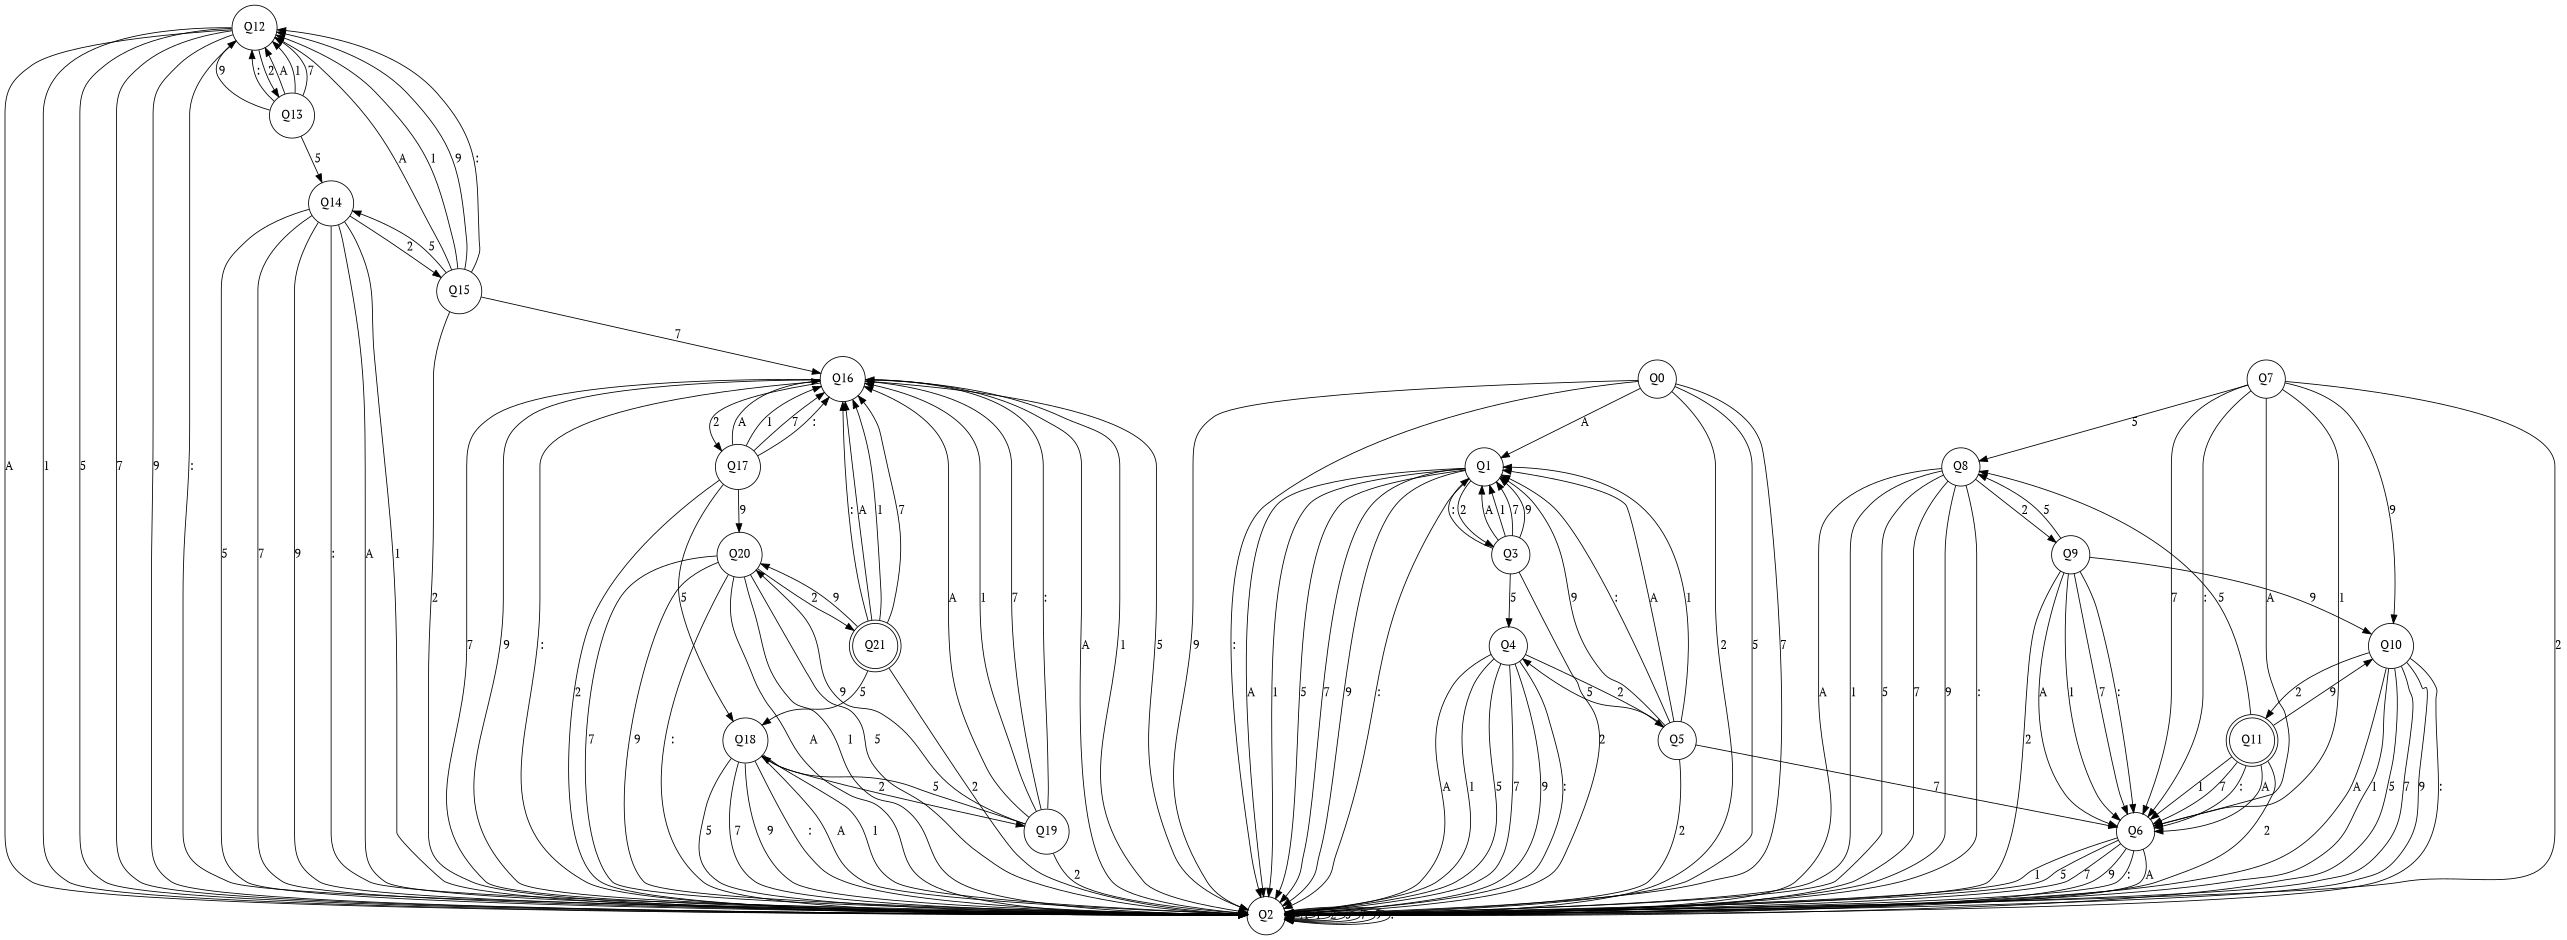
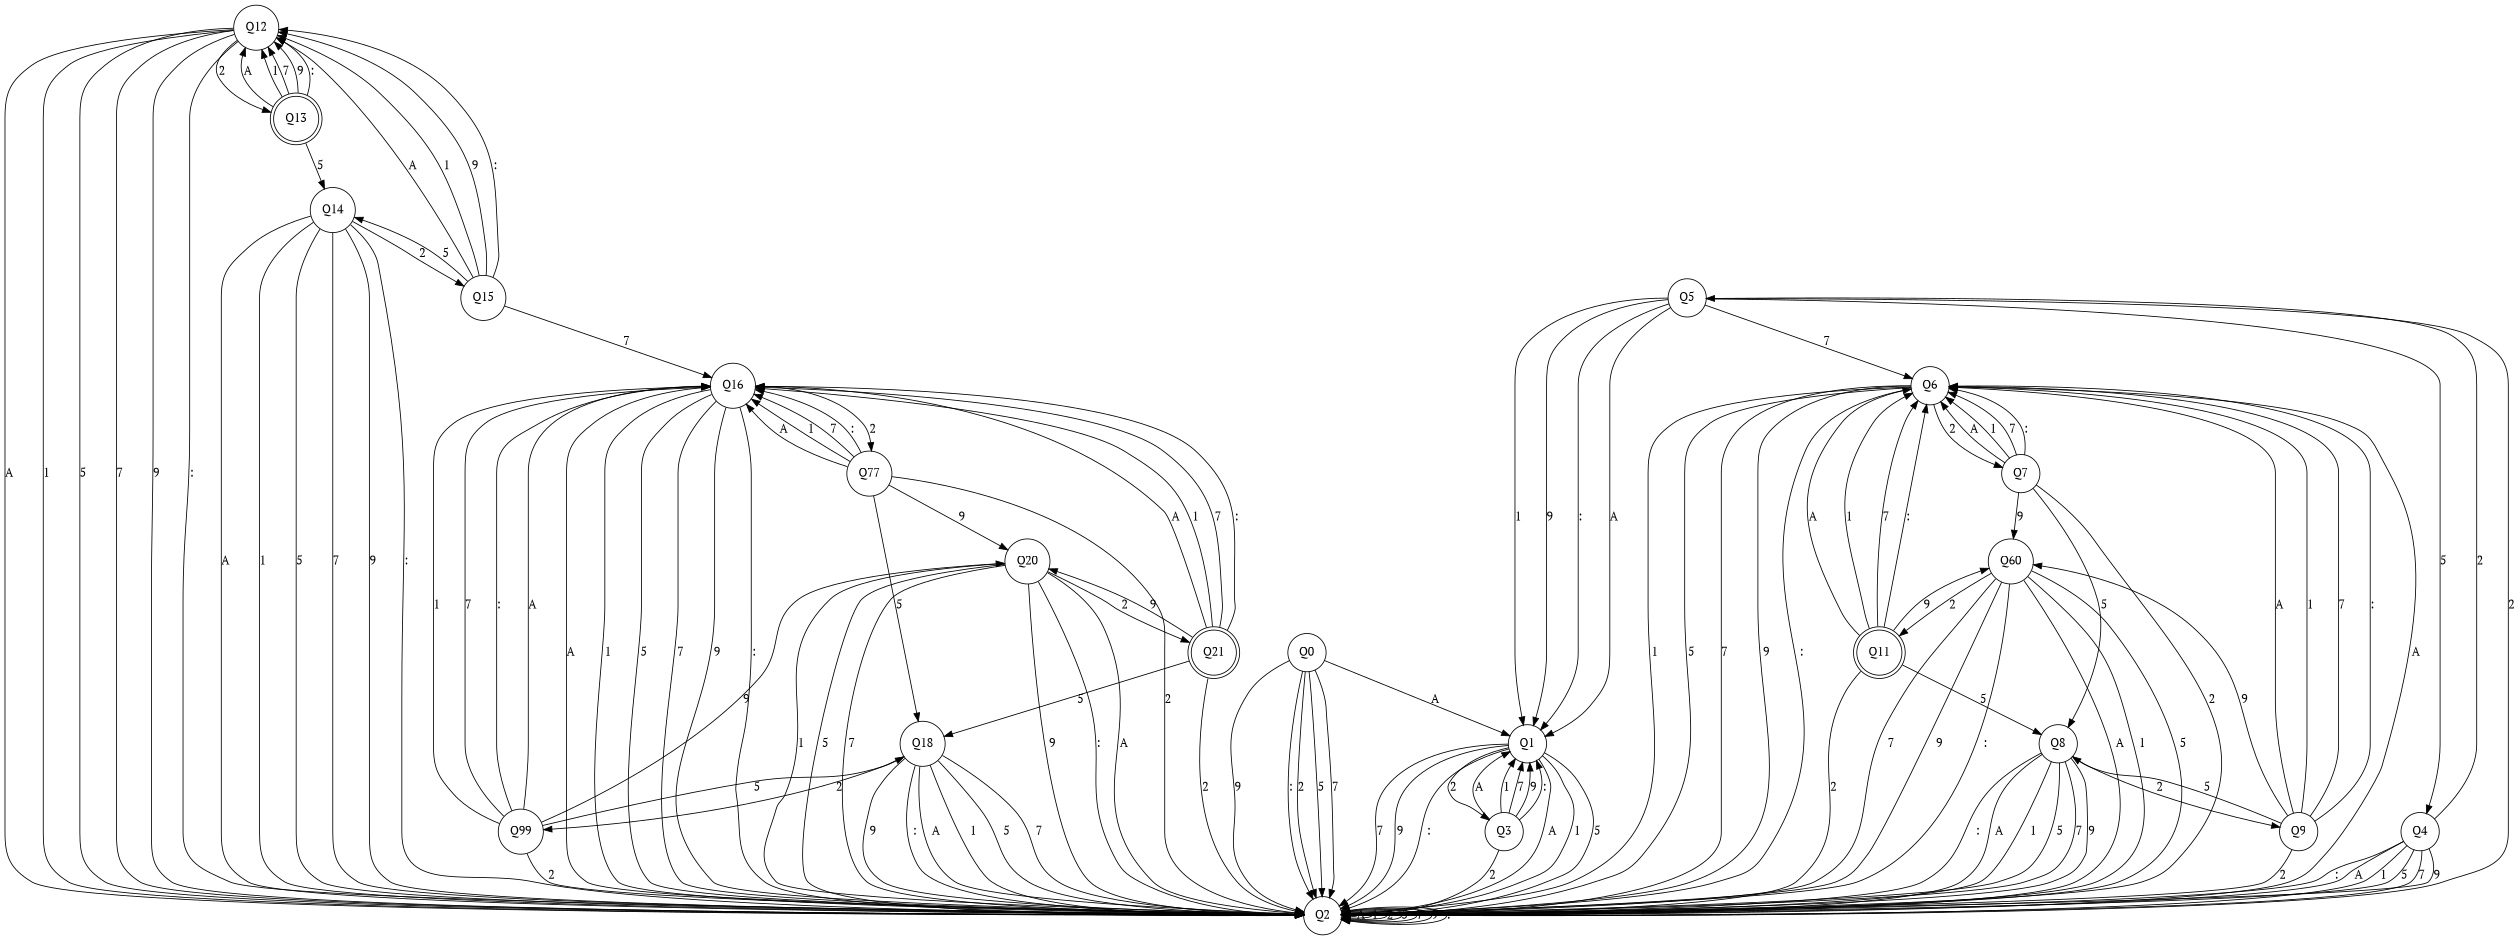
  digraph {
    fontname="PT Serif"
    node [fontname="PT Serif" shape=circle]
    edge [fontname="PT Serif"]
    Q12
    Q2
-   Q13
+   Q13 [shape=doublecircle]
    Q14
-   Q19
+   Q19 [label=Q99]
    Q20
    Q18
    Q16
    Q21 [shape=doublecircle]
-   Q17
+   Q17 [label=Q77]
    Q0
    Q1
    Q3
    Q4
    Q5
    Q15
    Q7
    Q6
    Q8
-   Q10
+   Q10 [label=Q60]
    Q9
    Q11 [shape=doublecircle]
    Q12 -> Q2 [label=A]
    Q12 -> Q2 [label=1]
    Q12 -> Q2 [label=5]
    Q12 -> Q2 [label=7]
    Q12 -> Q2 [label=9]
    Q12 -> Q2 [label=":"]
    Q12 -> Q13 [label=2]
    Q2 -> Q2 [label=A]
    Q2 -> Q2 [label=1]
    Q2 -> Q2 [label=2]
    Q2 -> Q2 [label=5]
    Q2 -> Q2 [label=7]
    Q2 -> Q2 [label=9]
    Q2 -> Q2 [label=":"]
    Q13 -> Q12 [label=A]
    Q13 -> Q12 [label=1]
    Q13 -> Q12 [label=7]
    Q13 -> Q12 [label=9]
    Q13 -> Q12 [label=":"]
    Q13 -> Q14 [label=5]
    Q14 -> Q2 [label=A]
    Q14 -> Q2 [label=1]
    Q14 -> Q2 [label=5]
    Q14 -> Q2 [label=7]
    Q14 -> Q2 [label=9]
    Q14 -> Q2 [label=":"]
    Q14 -> Q15 [label=2]
    Q19 -> Q2 [label=2]
    Q19 -> Q20 [label=9]
    Q19 -> Q18 [label=5]
    Q19 -> Q16 [label=A]
    Q19 -> Q16 [label=1]
    Q19 -> Q16 [label=7]
    Q19 -> Q16 [label=":"]
    Q20 -> Q2 [label=A]
    Q20 -> Q2 [label=1]
    Q20 -> Q2 [label=5]
    Q20 -> Q2 [label=7]
    Q20 -> Q2 [label=9]
    Q20 -> Q2 [label=":"]
    Q20 -> Q21 [label=2]
    Q18 -> Q2 [label=A]
    Q18 -> Q2 [label=1]
    Q18 -> Q2 [label=5]
    Q18 -> Q2 [label=7]
    Q18 -> Q2 [label=9]
    Q18 -> Q2 [label=":"]
    Q18 -> Q19 [label=2]
    Q16 -> Q2 [label=A]
    Q16 -> Q2 [label=1]
    Q16 -> Q2 [label=5]
    Q16 -> Q2 [label=7]
    Q16 -> Q2 [label=9]
    Q16 -> Q2 [label=":"]
    Q16 -> Q17 [label=2]
    Q21 -> Q2 [label=2]
    Q21 -> Q20 [label=9]
    Q21 -> Q18 [label=5]
    Q21 -> Q16 [label=A]
    Q21 -> Q16 [label=1]
    Q21 -> Q16 [label=7]
    Q21 -> Q16 [label=":"]
    Q17 -> Q2 [label=2]
    Q17 -> Q20 [label=9]
    Q17 -> Q18 [label=5]
    Q17 -> Q16 [label=A]
    Q17 -> Q16 [label=1]
    Q17 -> Q16 [label=7]
    Q17 -> Q16 [label=":"]
    Q0 -> Q2 [label=2]
    Q0 -> Q2 [label=5]
    Q0 -> Q2 [label=7]
    Q0 -> Q2 [label=9]
    Q0 -> Q2 [label=":"]
    Q0 -> Q1 [label=A]
    Q1 -> Q2 [label=A]
    Q1 -> Q2 [label=1]
    Q1 -> Q2 [label=5]
    Q1 -> Q2 [label=7]
    Q1 -> Q2 [label=9]
    Q1 -> Q2 [label=":"]
    Q1 -> Q3 [label=2]
    Q3 -> Q2 [label=2]
    Q3 -> Q1 [label=A]
    Q3 -> Q1 [label=1]
    Q3 -> Q1 [label=7]
    Q3 -> Q1 [label=9]
    Q3 -> Q1 [label=":"]
-   Q3 -> Q4 [label=5]
    Q4 -> Q2 [label=A]
    Q4 -> Q2 [label=1]
    Q4 -> Q2 [label=5]
    Q4 -> Q2 [label=7]
    Q4 -> Q2 [label=9]
    Q4 -> Q2 [label=":"]
    Q4 -> Q5 [label=2]
    Q5 -> Q2 [label=2]
    Q5 -> Q1 [label=A]
    Q5 -> Q1 [label=1]
    Q5 -> Q1 [label=9]
    Q5 -> Q1 [label=":"]
    Q5 -> Q4 [label=5]
    Q5 -> Q6 [label=7]
    Q15 -> Q12 [label=A]
    Q15 -> Q12 [label=1]
    Q15 -> Q12 [label=9]
    Q15 -> Q12 [label=":"]
-   Q15 -> Q2 [label=2]
    Q15 -> Q14 [label=5]
    Q15 -> Q16 [label=7]
    Q7 -> Q2 [label=2]
    Q7 -> Q6 [label=A]
    Q7 -> Q6 [label=1]
    Q7 -> Q6 [label=7]
    Q7 -> Q6 [label=":"]
    Q7 -> Q8 [label=5]
    Q7 -> Q10 [label=9]
    Q6 -> Q2 [label=A]
    Q6 -> Q2 [label=1]
    Q6 -> Q2 [label=5]
    Q6 -> Q2 [label=7]
    Q6 -> Q2 [label=9]
    Q6 -> Q2 [label=":"]
+   Q6 -> Q7 [label=2]
    Q8 -> Q2 [label=A]
    Q8 -> Q2 [label=1]
    Q8 -> Q2 [label=5]
    Q8 -> Q2 [label=7]
    Q8 -> Q2 [label=9]
    Q8 -> Q2 [label=":"]
    Q8 -> Q9 [label=2]
    Q10 -> Q2 [label=A]
    Q10 -> Q2 [label=1]
    Q10 -> Q2 [label=5]
    Q10 -> Q2 [label=7]
    Q10 -> Q2 [label=9]
    Q10 -> Q2 [label=":"]
    Q10 -> Q11 [label=2]
    Q9 -> Q2 [label=2]
    Q9 -> Q6 [label=A]
    Q9 -> Q6 [label=1]
    Q9 -> Q6 [label=7]
    Q9 -> Q6 [label=":"]
    Q9 -> Q8 [label=5]
    Q9 -> Q10 [label=9]
    Q11 -> Q2 [label=2]
    Q11 -> Q6 [label=A]
    Q11 -> Q6 [label=1]
    Q11 -> Q6 [label=7]
    Q11 -> Q6 [label=":"]
    Q11 -> Q8 [label=5]
    Q11 -> Q10 [label=9]
  }
